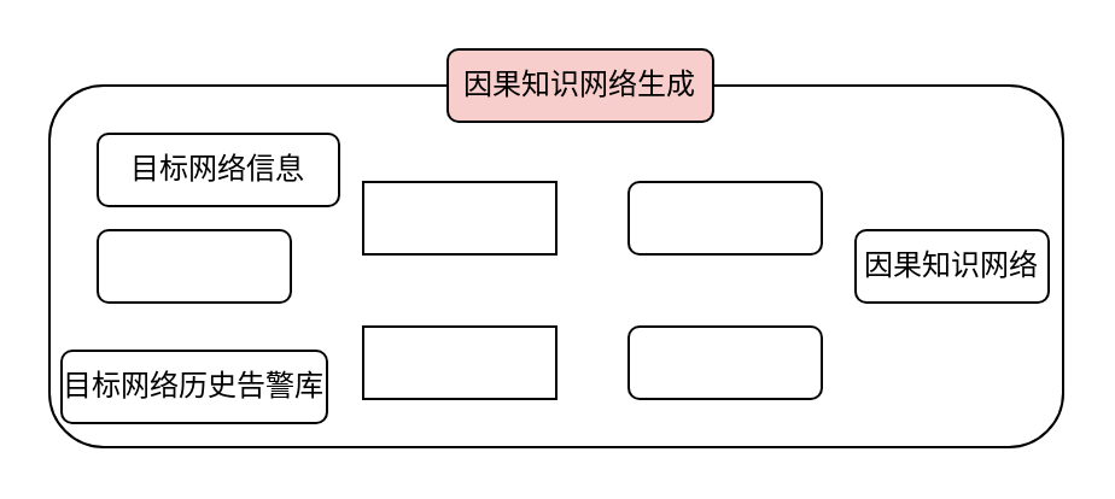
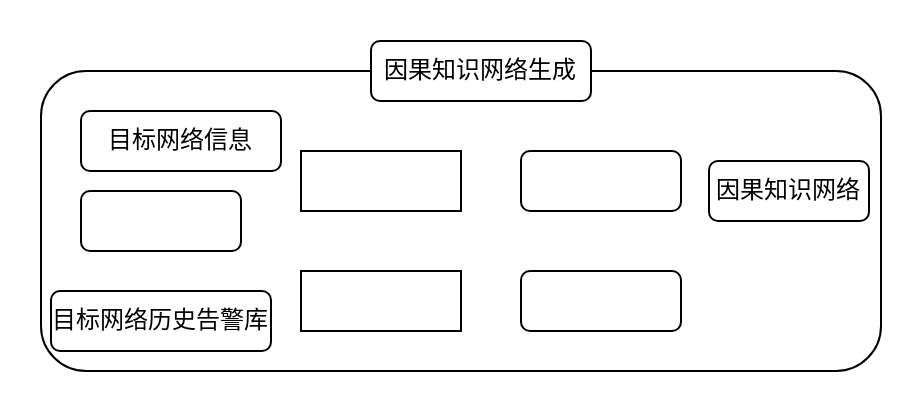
  <mxCell id="0" />
  <mxCell id="1" parent="0" />
  <mxCell id="2" value="" style="rounded=1;whiteSpace=wrap;html=1;" vertex="1" parent="1"><mxGeometry y="35" width="420" height="150" as="geometry" x="20" /></mxCell>
- <mxCell id="3" value="因果知识网络生成" style="rounded=1;whiteSpace=wrap;html=1;fillColor=#f8cecc;" vertex="1" parent="1"><mxGeometry x="185" y="20" width="110" height="30" as="geometry" /></mxCell>
+ <mxCell id="3" value="因果知识网络生成" style="rounded=1;whiteSpace=wrap;html=1;" vertex="1" parent="1"><mxGeometry x="185" y="20" width="110" height="30" as="geometry" /></mxCell>
  <mxCell id="4" value="目标网络信息" style="rounded=1;whiteSpace=wrap;html=1;" vertex="1" parent="1"><mxGeometry x="40" y="55" width="100" height="30" as="geometry" /></mxCell>
  <mxCell id="5" value="" style="rounded=1;whiteSpace=wrap;html=1;" vertex="1" parent="1"><mxGeometry x="40" y="95" width="80" height="30" as="geometry" /></mxCell>
  <mxCell id="6" value="目标网络历史告警库" style="rounded=1;whiteSpace=wrap;html=1;" vertex="1" parent="1"><mxGeometry x="25" y="145" width="110" height="30" as="geometry" /></mxCell>
  <mxCell id="7" value="" style="rounded=0;whiteSpace=wrap;html=1;" vertex="1" parent="1"><mxGeometry x="150" y="75" width="80" height="30" as="geometry" /></mxCell>
  <mxCell id="8" value="" style="rounded=1;whiteSpace=wrap;html=1;" vertex="1" parent="1"><mxGeometry x="260" y="75" width="80" height="30" as="geometry" /></mxCell>
  <mxCell id="9" value="" style="rounded=0;whiteSpace=wrap;html=1;" vertex="1" parent="1"><mxGeometry x="150" y="135" width="80" height="30" as="geometry" /></mxCell>
  <mxCell id="10" value="" style="rounded=1;whiteSpace=wrap;html=1;" vertex="1" parent="1"><mxGeometry x="260" y="135" width="80" height="30" as="geometry" /></mxCell>
- <mxCell id="11" value="因果知识网络" style="rounded=1;whiteSpace=wrap;html=1;" vertex="1" parent="1"><mxGeometry x="354" y="95" width="80" height="30" as="geometry" /></mxCell>
+ <mxCell id="11" value="因果知识网络" style="rounded=1;whiteSpace=wrap;html=1;" vertex="1" parent="1"><mxGeometry x="354" y="80" width="80" height="30" as="geometry" /></mxCell>
